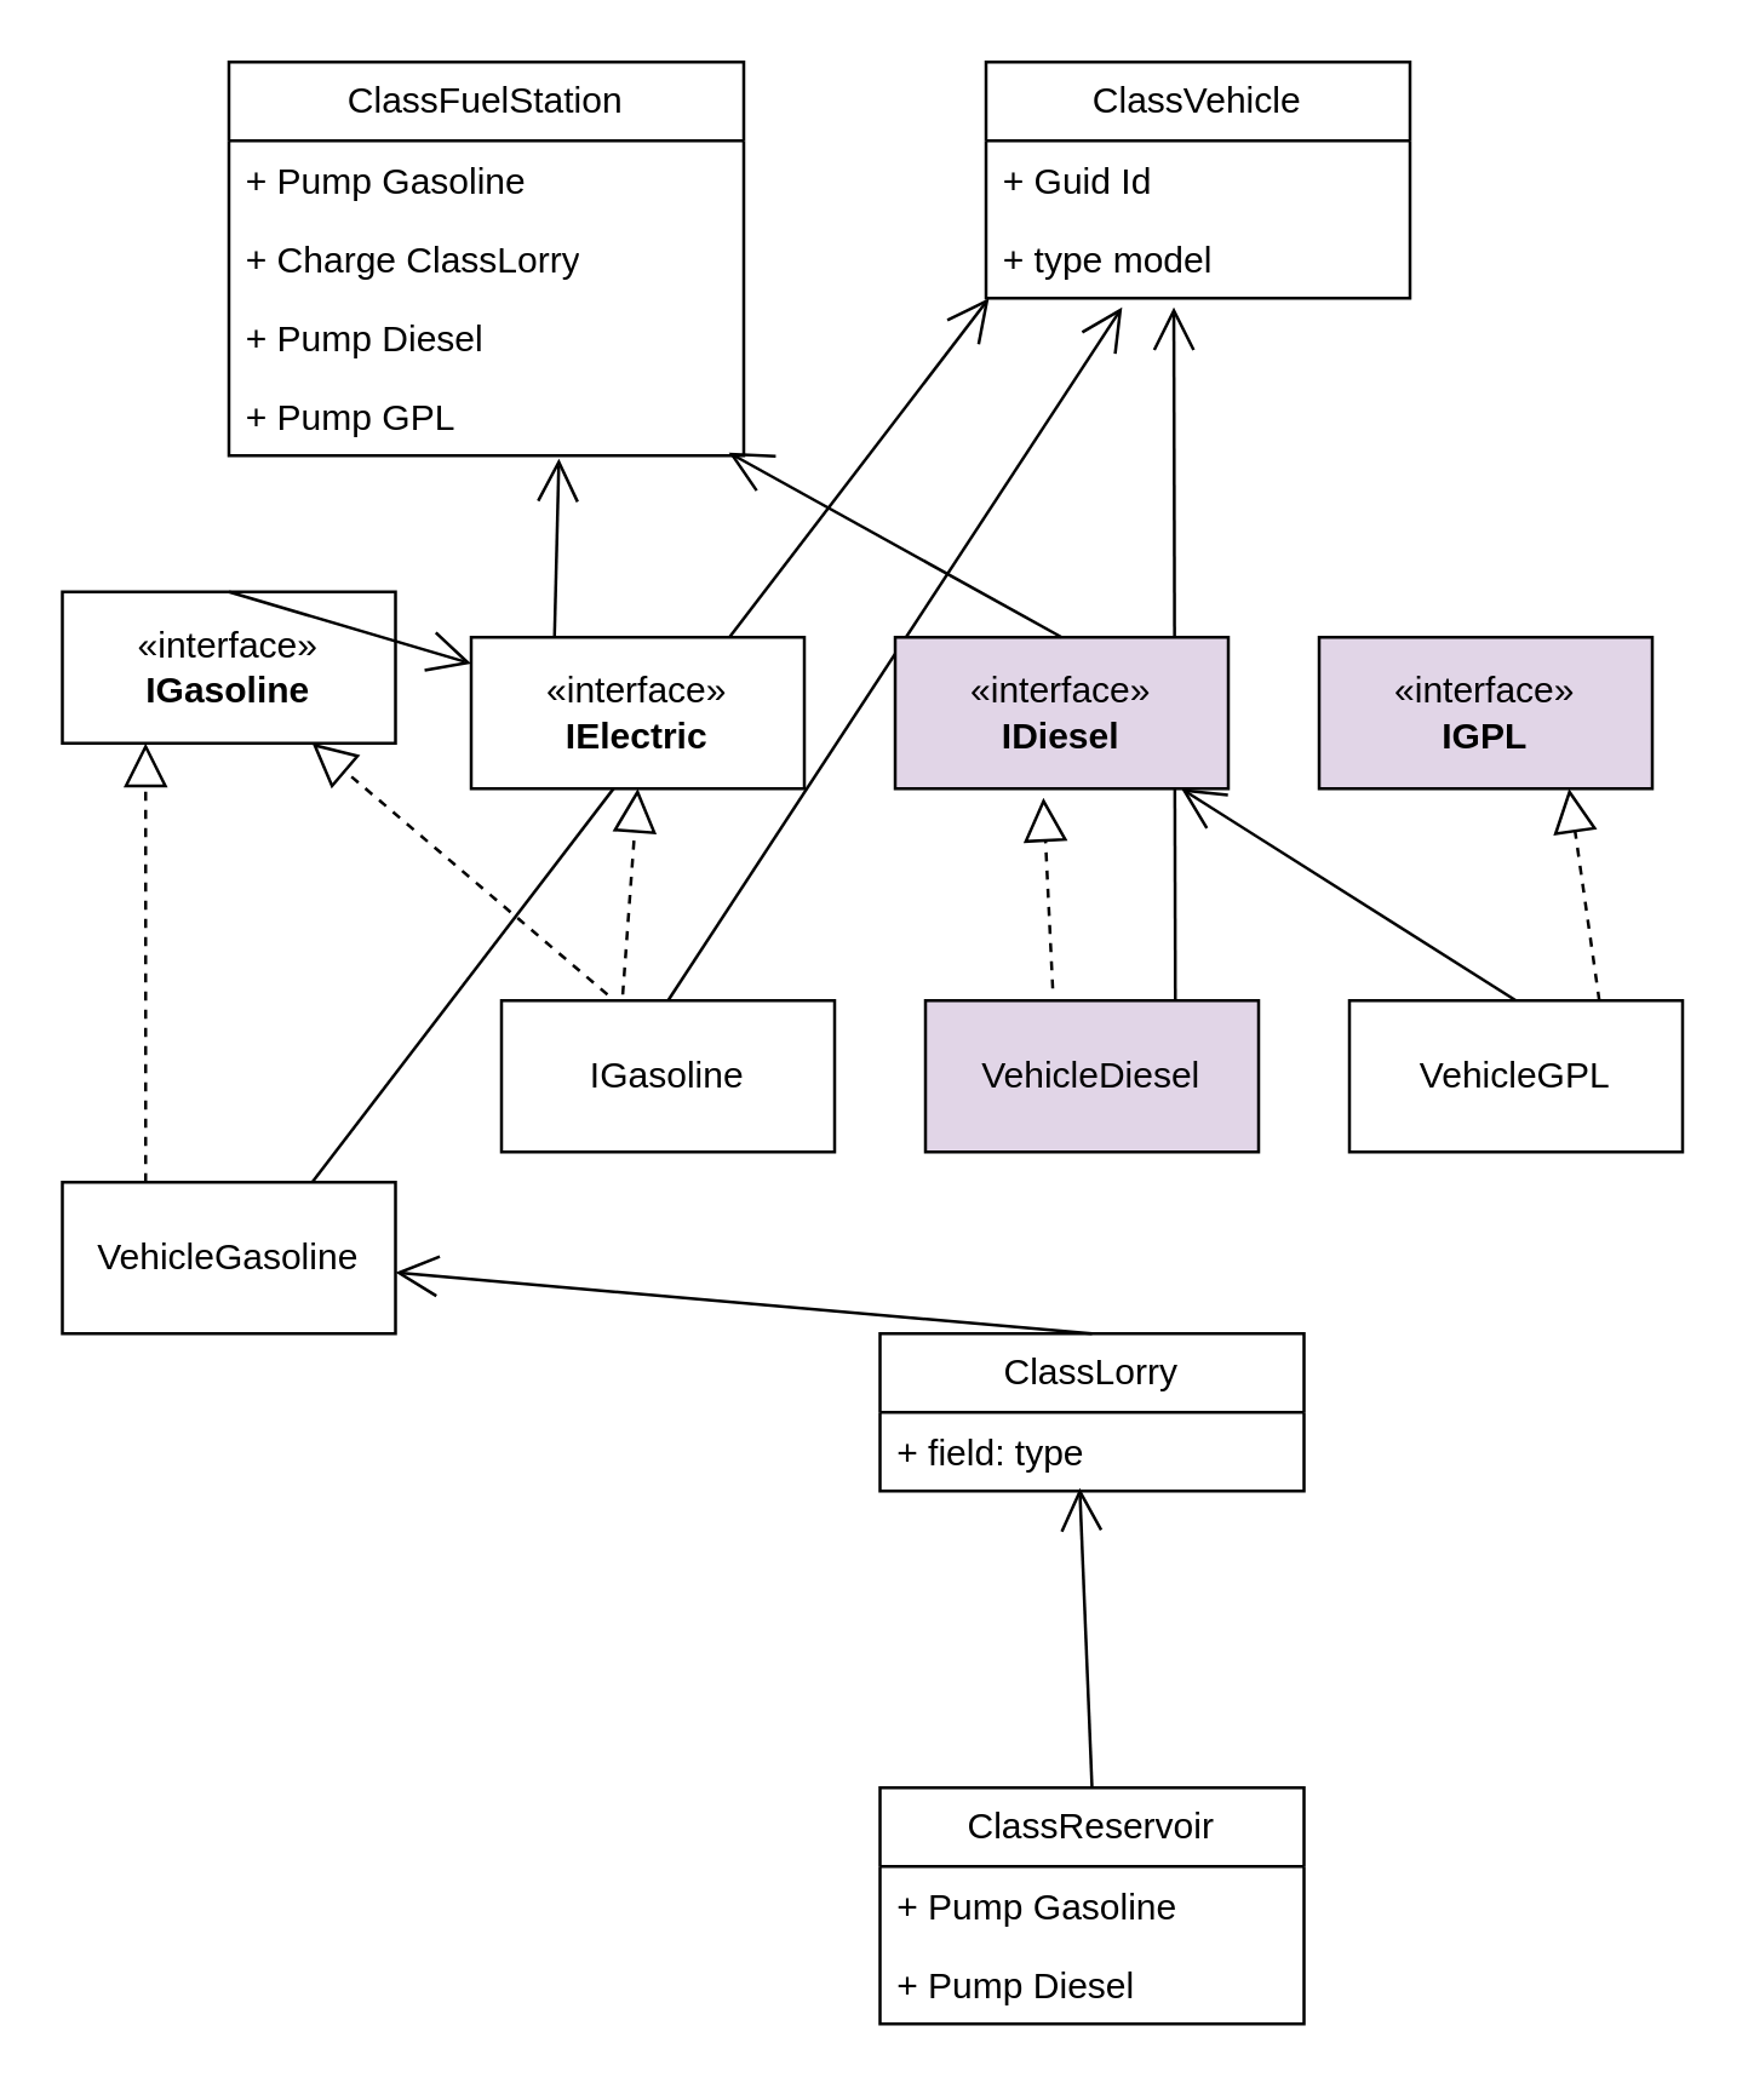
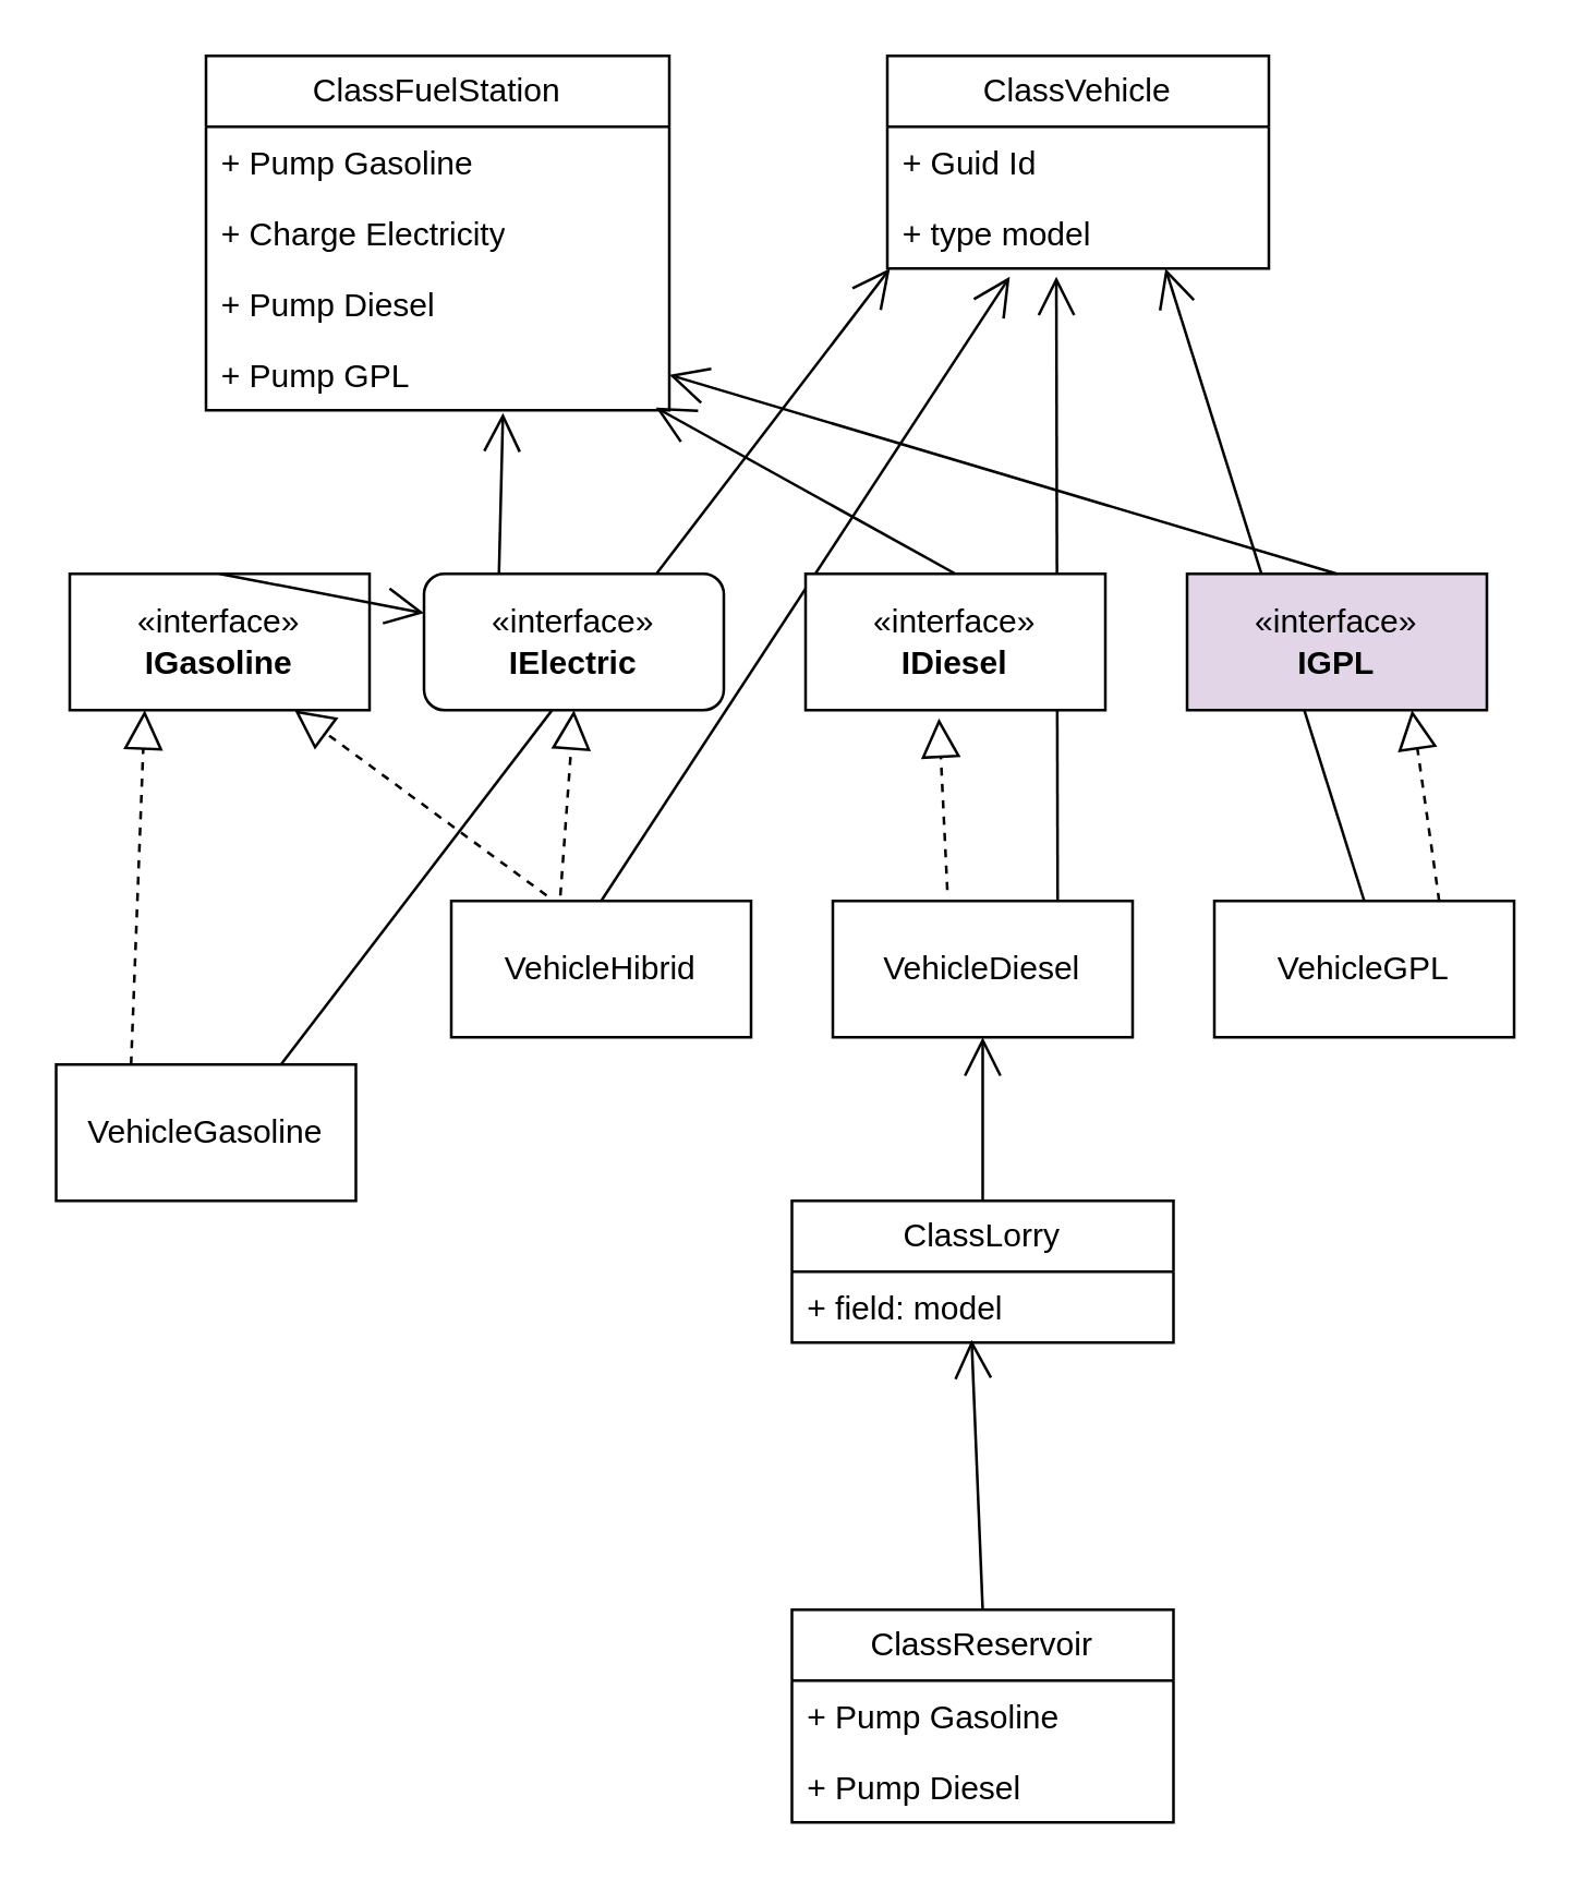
  <mxCell id="0" />
  <mxCell id="1" parent="0" />
- <mxCell id="2" value="" style="endArrow=open;endFill=1;endSize=12;html=1;rounded=0;exitX=0.5;exitY=0;exitDx=0;exitDy=0;" parent="1" source="21" target="7" edge="1"><mxGeometry width="160" relative="1" as="geometry"><mxPoint x="363" y="337" as="sourcePoint" /><mxPoint x="365" y="270" as="targetPoint" /></mxGeometry></mxCell>
+ <mxCell id="2" value="" style="endArrow=open;endFill=1;endSize=12;html=1;rounded=0;exitX=0.5;exitY=0;exitDx=0;exitDy=0;entryX=0.729;entryY=1;entryDx=0;entryDy=0;entryPerimeter=0;" parent="1" source="21" target="17" edge="1"><mxGeometry width="160" relative="1" as="geometry"><mxPoint x="363" y="337" as="sourcePoint" /><mxPoint x="365" y="270" as="targetPoint" /></mxGeometry></mxCell>
  <mxCell id="3" value="" style="endArrow=open;endFill=1;endSize=12;html=1;rounded=0;exitX=0.75;exitY=0;exitDx=0;exitDy=0;entryX=0.443;entryY=1.115;entryDx=0;entryDy=0;entryPerimeter=0;" parent="1" source="20" target="17" edge="1"><mxGeometry width="160" relative="1" as="geometry"><mxPoint x="230" y="340" as="sourcePoint" /><mxPoint x="355" y="260" as="targetPoint" /></mxGeometry></mxCell>
  <mxCell id="4" value="" style="endArrow=open;endFill=1;endSize=12;html=1;rounded=0;entryX=0.321;entryY=1.115;entryDx=0;entryDy=0;exitX=0.5;exitY=0;exitDx=0;exitDy=0;entryPerimeter=0;" parent="1" source="19" target="17" edge="1"><mxGeometry width="160" relative="1" as="geometry"><mxPoint x="74" y="353" as="sourcePoint" /><mxPoint x="73" y="280" as="targetPoint" /></mxGeometry></mxCell>
  <mxCell id="5" value="" style="endArrow=open;endFill=1;endSize=12;html=1;rounded=0;entryX=0.007;entryY=1;entryDx=0;entryDy=0;exitX=0.75;exitY=0;exitDx=0;exitDy=0;entryPerimeter=0;" parent="1" source="18" target="17" edge="1"><mxGeometry width="160" relative="1" as="geometry"><mxPoint x="53" y="320" as="sourcePoint" /><mxPoint x="370" y="390" as="targetPoint" /></mxGeometry></mxCell>
- <mxCell id="6" value="«interface»&lt;br&gt;&lt;b&gt;IElectric&lt;/b&gt;" style="html=1;whiteSpace=wrap;" parent="1" vertex="1"><mxGeometry x="155" y="210" width="110" height="50" as="geometry" /></mxCell>
- <mxCell id="7" value="«interface»&lt;br&gt;&lt;b&gt;IDiesel&lt;/b&gt;" style="html=1;whiteSpace=wrap;fillColor=#e1d5e7;" parent="1" vertex="1"><mxGeometry x="295" y="210" width="110" height="50" as="geometry" /></mxCell>
+ <mxCell id="6" value="«interface»&lt;br&gt;&lt;b&gt;IElectric&lt;/b&gt;" style="html=1;whiteSpace=wrap;rounded=1;" parent="1" vertex="1"><mxGeometry x="155" y="210" width="110" height="50" as="geometry" /></mxCell>
+ <mxCell id="7" value="«interface»&lt;br&gt;&lt;b&gt;IDiesel&lt;/b&gt;" style="html=1;whiteSpace=wrap;" parent="1" vertex="1"><mxGeometry x="295" y="210" width="110" height="50" as="geometry" /></mxCell>
  <mxCell id="8" value="«interface»&lt;br&gt;&lt;b&gt;IGPL&lt;/b&gt;" style="html=1;whiteSpace=wrap;fillColor=#e1d5e7;" parent="1" vertex="1"><mxGeometry x="435" y="210" width="110" height="50" as="geometry" /></mxCell>
- <mxCell id="9" value="«interface»&lt;br&gt;&lt;b&gt;IGasoline&lt;/b&gt;" style="html=1;whiteSpace=wrap;" parent="1" vertex="1"><mxGeometry x="20" y="195" width="110" height="50" as="geometry" /></mxCell>
+ <mxCell id="9" value="«interface»&lt;br&gt;&lt;b&gt;IGasoline&lt;/b&gt;" style="html=1;whiteSpace=wrap;" parent="1" vertex="1"><mxGeometry x="25" y="210" width="110" height="50" as="geometry" /></mxCell>
  <mxCell id="10" value="ClassFuelStation" style="swimlane;fontStyle=0;childLayout=stackLayout;horizontal=1;startSize=26;fillColor=none;horizontalStack=0;resizeParent=1;resizeParentMax=0;resizeLast=0;collapsible=1;marginBottom=0;whiteSpace=wrap;html=1;" parent="1" vertex="1"><mxGeometry x="75" y="20" width="170" height="130" as="geometry" /></mxCell>
  <mxCell id="11" value="+ Pump Gasoline" style="text;strokeColor=none;fillColor=none;align=left;verticalAlign=top;spacingLeft=4;spacingRight=4;overflow=hidden;rotatable=0;points=[[0,0.5],[1,0.5]];portConstraint=eastwest;whiteSpace=wrap;html=1;" parent="10" vertex="1"><mxGeometry y="26" width="170" height="26" as="geometry" /></mxCell>
- <mxCell id="12" value="+ Charge ClassLorry" style="text;strokeColor=none;fillColor=none;align=left;verticalAlign=top;spacingLeft=4;spacingRight=4;overflow=hidden;rotatable=0;points=[[0,0.5],[1,0.5]];portConstraint=eastwest;whiteSpace=wrap;html=1;" parent="10" vertex="1"><mxGeometry y="52" width="170" height="26" as="geometry" /></mxCell>
+ <mxCell id="12" value="+ Charge Electricity" style="text;strokeColor=none;fillColor=none;align=left;verticalAlign=top;spacingLeft=4;spacingRight=4;overflow=hidden;rotatable=0;points=[[0,0.5],[1,0.5]];portConstraint=eastwest;whiteSpace=wrap;html=1;" parent="10" vertex="1"><mxGeometry y="52" width="170" height="26" as="geometry" /></mxCell>
  <mxCell id="13" value="+ Pump Diesel" style="text;strokeColor=none;fillColor=none;align=left;verticalAlign=top;spacingLeft=4;spacingRight=4;overflow=hidden;rotatable=0;points=[[0,0.5],[1,0.5]];portConstraint=eastwest;whiteSpace=wrap;html=1;" parent="10" vertex="1"><mxGeometry y="78" width="170" height="26" as="geometry" /></mxCell>
  <mxCell id="14" value="+ Pump GPL" style="text;strokeColor=none;fillColor=none;align=left;verticalAlign=top;spacingLeft=4;spacingRight=4;overflow=hidden;rotatable=0;points=[[0,0.5],[1,0.5]];portConstraint=eastwest;whiteSpace=wrap;html=1;" parent="10" vertex="1"><mxGeometry y="104" width="170" height="26" as="geometry" /></mxCell>
  <mxCell id="15" value="ClassVehicle" style="swimlane;fontStyle=0;childLayout=stackLayout;horizontal=1;startSize=26;fillColor=none;horizontalStack=0;resizeParent=1;resizeParentMax=0;resizeLast=0;collapsible=1;marginBottom=0;whiteSpace=wrap;html=1;" parent="1" vertex="1"><mxGeometry x="325" y="20" width="140" height="78" as="geometry" /></mxCell>
  <mxCell id="16" value="+ Guid Id" style="text;strokeColor=none;fillColor=none;align=left;verticalAlign=top;spacingLeft=4;spacingRight=4;overflow=hidden;rotatable=0;points=[[0,0.5],[1,0.5]];portConstraint=eastwest;whiteSpace=wrap;html=1;" parent="15" vertex="1"><mxGeometry y="26" width="140" height="26" as="geometry" /></mxCell>
  <mxCell id="17" value="+ type model" style="text;strokeColor=none;fillColor=none;align=left;verticalAlign=top;spacingLeft=4;spacingRight=4;overflow=hidden;rotatable=0;points=[[0,0.5],[1,0.5]];portConstraint=eastwest;whiteSpace=wrap;html=1;" parent="15" vertex="1"><mxGeometry y="52" width="140" height="26" as="geometry" /></mxCell>
  <mxCell id="18" value="VehicleGasoline" style="html=1;whiteSpace=wrap;" parent="1" vertex="1"><mxGeometry x="20" y="390" width="110" height="50" as="geometry" /></mxCell>
- <mxCell id="19" value="IGasoline" style="html=1;whiteSpace=wrap;" parent="1" vertex="1"><mxGeometry x="165" y="330" width="110" height="50" as="geometry" /></mxCell>
- <mxCell id="20" value="VehicleDiesel" style="html=1;whiteSpace=wrap;fillColor=#e1d5e7;" parent="1" vertex="1"><mxGeometry x="305" y="330" width="110" height="50" as="geometry" /></mxCell>
+ <mxCell id="19" value="VehicleHibrid" style="html=1;whiteSpace=wrap;" parent="1" vertex="1"><mxGeometry x="165" y="330" width="110" height="50" as="geometry" /></mxCell>
+ <mxCell id="20" value="VehicleDiesel" style="html=1;whiteSpace=wrap;" parent="1" vertex="1"><mxGeometry x="305" y="330" width="110" height="50" as="geometry" /></mxCell>
  <mxCell id="21" value="VehicleGPL" style="html=1;whiteSpace=wrap;" parent="1" vertex="1"><mxGeometry x="445" y="330" width="110" height="50" as="geometry" /></mxCell>
  <mxCell id="22" value="ClassLorry" style="swimlane;fontStyle=0;childLayout=stackLayout;horizontal=1;startSize=26;fillColor=none;horizontalStack=0;resizeParent=1;resizeParentMax=0;resizeLast=0;collapsible=1;marginBottom=0;whiteSpace=wrap;html=1;" parent="1" vertex="1"><mxGeometry x="290" y="440" width="140" height="52" as="geometry" /></mxCell>
- <mxCell id="23" value="+ field: type" style="text;strokeColor=none;fillColor=none;align=left;verticalAlign=top;spacingLeft=4;spacingRight=4;overflow=hidden;rotatable=0;points=[[0,0.5],[1,0.5]];portConstraint=eastwest;whiteSpace=wrap;html=1;" parent="22" vertex="1"><mxGeometry y="26" width="140" height="26" as="geometry" /></mxCell>
+ <mxCell id="23" value="+ field: model" style="text;strokeColor=none;fillColor=none;align=left;verticalAlign=top;spacingLeft=4;spacingRight=4;overflow=hidden;rotatable=0;points=[[0,0.5],[1,0.5]];portConstraint=eastwest;whiteSpace=wrap;html=1;" parent="22" vertex="1"><mxGeometry y="26" width="140" height="26" as="geometry" /></mxCell>
  <mxCell id="24" value="ClassReservoir" style="swimlane;fontStyle=0;childLayout=stackLayout;horizontal=1;startSize=26;fillColor=none;horizontalStack=0;resizeParent=1;resizeParentMax=0;resizeLast=0;collapsible=1;marginBottom=0;whiteSpace=wrap;html=1;" parent="1" vertex="1"><mxGeometry x="290" y="590" width="140" height="78" as="geometry" /></mxCell>
  <mxCell id="25" value="+ Pump Gasoline" style="text;strokeColor=none;fillColor=none;align=left;verticalAlign=top;spacingLeft=4;spacingRight=4;overflow=hidden;rotatable=0;points=[[0,0.5],[1,0.5]];portConstraint=eastwest;whiteSpace=wrap;html=1;" parent="24" vertex="1"><mxGeometry y="26" width="140" height="26" as="geometry" /></mxCell>
  <mxCell id="26" value="+ Pump Diesel" style="text;strokeColor=none;fillColor=none;align=left;verticalAlign=top;spacingLeft=4;spacingRight=4;overflow=hidden;rotatable=0;points=[[0,0.5],[1,0.5]];portConstraint=eastwest;whiteSpace=wrap;html=1;" parent="24" vertex="1"><mxGeometry y="52" width="140" height="26" as="geometry" /></mxCell>
  <mxCell id="27" value="" style="endArrow=open;endFill=1;endSize=12;html=1;rounded=0;exitX=0.5;exitY=0;exitDx=0;exitDy=0;entryX=0.471;entryY=0.962;entryDx=0;entryDy=0;entryPerimeter=0;" parent="1" source="24" target="23" edge="1"><mxGeometry width="160" relative="1" as="geometry"><mxPoint x="50" y="520" as="sourcePoint" /><mxPoint x="360.98" y="544" as="targetPoint" /></mxGeometry></mxCell>
- <mxCell id="28" value="" style="endArrow=open;endFill=1;endSize=12;html=1;rounded=0;exitX=0.5;exitY=0;exitDx=0;exitDy=0;" parent="1" source="22" target="18" edge="1"><mxGeometry width="160" relative="1" as="geometry"><mxPoint x="475" y="600" as="sourcePoint" /><mxPoint x="476" y="554" as="targetPoint" /></mxGeometry></mxCell>
+ <mxCell id="28" value="" style="endArrow=open;endFill=1;endSize=12;html=1;rounded=0;exitX=0.5;exitY=0;exitDx=0;exitDy=0;entryX=0.5;entryY=1;entryDx=0;entryDy=0;" parent="1" source="22" target="20" edge="1"><mxGeometry width="160" relative="1" as="geometry"><mxPoint x="475" y="600" as="sourcePoint" /><mxPoint x="476" y="554" as="targetPoint" /></mxGeometry></mxCell>
  <mxCell id="29" value="" style="endArrow=block;dashed=1;endFill=0;endSize=12;html=1;rounded=0;exitX=0.318;exitY=-0.04;exitDx=0;exitDy=0;exitPerimeter=0;entryX=0.75;entryY=1;entryDx=0;entryDy=0;" parent="1" source="19" target="9" edge="1"><mxGeometry width="160" relative="1" as="geometry"><mxPoint x="285" y="260" as="sourcePoint" /><mxPoint x="445" y="260" as="targetPoint" /></mxGeometry></mxCell>
  <mxCell id="30" value="" style="endArrow=block;dashed=1;endFill=0;endSize=12;html=1;rounded=0;exitX=0.25;exitY=0;exitDx=0;exitDy=0;entryX=0.25;entryY=1;entryDx=0;entryDy=0;fontStyle=1" parent="1" source="18" target="9" edge="1"><mxGeometry width="160" relative="1" as="geometry"><mxPoint x="210" y="338" as="sourcePoint" /><mxPoint x="118" y="270" as="targetPoint" /></mxGeometry></mxCell>
  <mxCell id="31" value="" style="endArrow=block;dashed=1;endFill=0;endSize=12;html=1;rounded=0;exitX=0.364;exitY=-0.04;exitDx=0;exitDy=0;entryX=0.5;entryY=1;entryDx=0;entryDy=0;fontStyle=1;exitPerimeter=0;" parent="1" source="19" target="6" edge="1"><mxGeometry width="160" relative="1" as="geometry"><mxPoint x="53" y="340" as="sourcePoint" /><mxPoint x="63" y="270" as="targetPoint" /></mxGeometry></mxCell>
  <mxCell id="32" value="" style="endArrow=block;dashed=1;endFill=0;endSize=12;html=1;rounded=0;exitX=0.382;exitY=-0.08;exitDx=0;exitDy=0;entryX=0.445;entryY=1.06;entryDx=0;entryDy=0;fontStyle=1;exitPerimeter=0;entryPerimeter=0;" parent="1" source="20" target="7" edge="1"><mxGeometry width="160" relative="1" as="geometry"><mxPoint x="215" y="338" as="sourcePoint" /><mxPoint x="220" y="270" as="targetPoint" /></mxGeometry></mxCell>
  <mxCell id="33" value="" style="endArrow=block;dashed=1;endFill=0;endSize=12;html=1;rounded=0;exitX=0.75;exitY=0;exitDx=0;exitDy=0;entryX=0.75;entryY=1;entryDx=0;entryDy=0;fontStyle=1;" parent="1" source="21" target="8" edge="1"><mxGeometry width="160" relative="1" as="geometry"><mxPoint x="357" y="336" as="sourcePoint" /><mxPoint x="354" y="273" as="targetPoint" /></mxGeometry></mxCell>
+ <mxCell id="34" value="" style="endArrow=open;endFill=1;endSize=12;html=1;rounded=0;exitX=0.5;exitY=0;exitDx=0;exitDy=0;entryX=1;entryY=0.5;entryDx=0;entryDy=0;" parent="1" source="8" target="14" edge="1"><mxGeometry width="160" relative="1" as="geometry"><mxPoint x="510" y="340" as="sourcePoint" /><mxPoint x="437" y="108" as="targetPoint" /></mxGeometry></mxCell>
  <mxCell id="35" value="" style="endArrow=open;endFill=1;endSize=12;html=1;rounded=0;exitX=0.5;exitY=0;exitDx=0;exitDy=0;entryX=0.971;entryY=0.962;entryDx=0;entryDy=0;entryPerimeter=0;" parent="1" source="7" target="14" edge="1"><mxGeometry width="160" relative="1" as="geometry"><mxPoint x="500" y="220" as="sourcePoint" /><mxPoint x="255" y="147" as="targetPoint" /></mxGeometry></mxCell>
  <mxCell id="36" value="" style="endArrow=open;endFill=1;endSize=12;html=1;rounded=0;exitX=0.25;exitY=0;exitDx=0;exitDy=0;entryX=0.641;entryY=1.038;entryDx=0;entryDy=0;entryPerimeter=0;" parent="1" source="6" target="14" edge="1"><mxGeometry width="160" relative="1" as="geometry"><mxPoint x="360" y="220" as="sourcePoint" /><mxPoint x="250" y="159" as="targetPoint" /></mxGeometry></mxCell>
  <mxCell id="37" value="" style="endArrow=open;endFill=1;endSize=12;html=1;rounded=0;exitX=0.5;exitY=0;exitDx=0;exitDy=0;" parent="1" source="9" target="6" edge="1"><mxGeometry width="160" relative="1" as="geometry"><mxPoint x="193" y="220" as="sourcePoint" /><mxPoint x="194" y="161" as="targetPoint" /></mxGeometry></mxCell>
